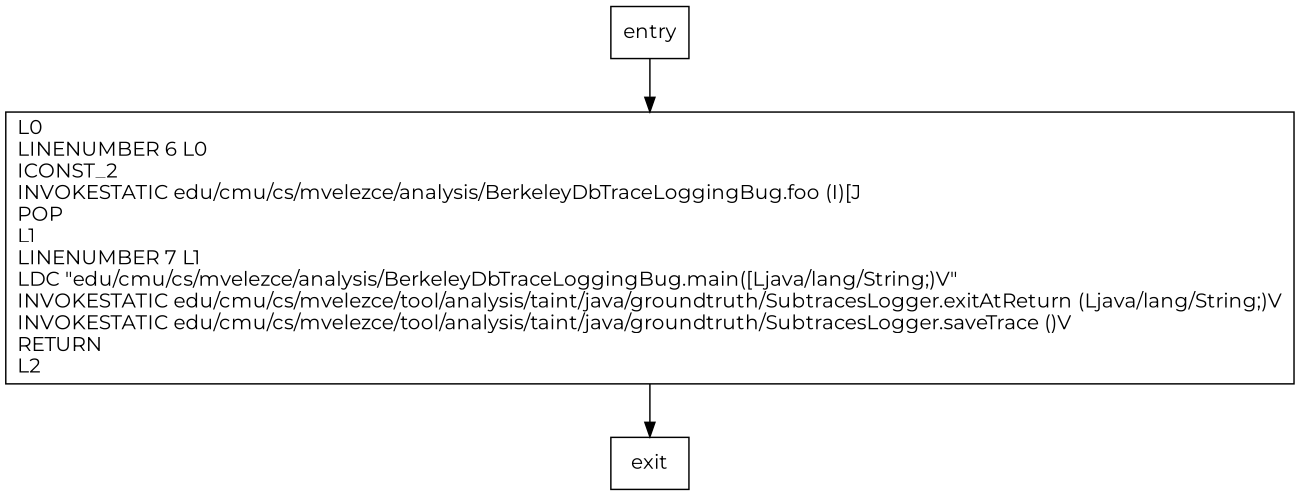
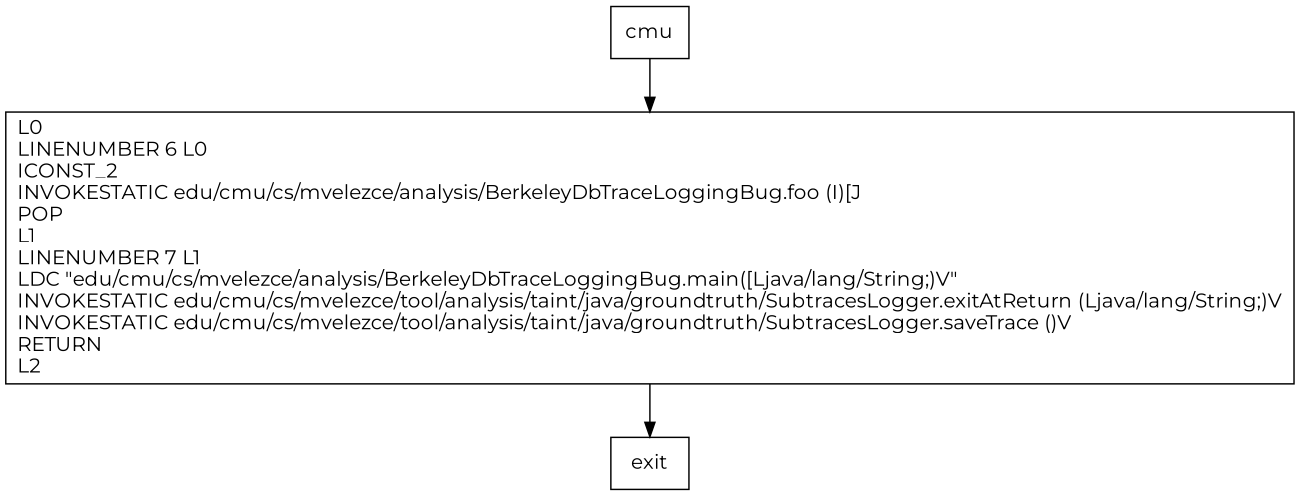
  digraph {
    fontname=Montserrat
    node [shape=record fontname=Montserrat]
    edge [fontname=Montserrat]
    n1 [label="L0\lLINENUMBER 6 L0\lICONST_2\lINVOKESTATIC edu/cmu/cs/mvelezce/analysis/BerkeleyDbTraceLoggingBug.foo (I)[J\lPOP\lL1\lLINENUMBER 7 L1\lLDC \"edu/cmu/cs/mvelezce/analysis/BerkeleyDbTraceLoggingBug.main([Ljava/lang/String;)V\"\lINVOKESTATIC edu/cmu/cs/mvelezce/tool/analysis/taint/java/groundtruth/SubtracesLogger.exitAtReturn (Ljava/lang/String;)V\lINVOKESTATIC edu/cmu/cs/mvelezce/tool/analysis/taint/java/groundtruth/SubtracesLogger.saveTrace ()V\lRETURN\lL2\l"]
    exit
-   entry
+   entry [label=cmu]
    n1 -> exit
    entry -> n1
  }
